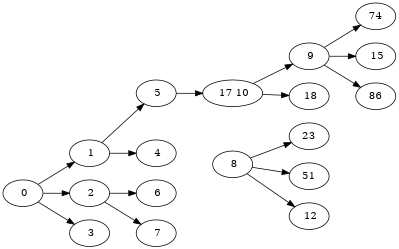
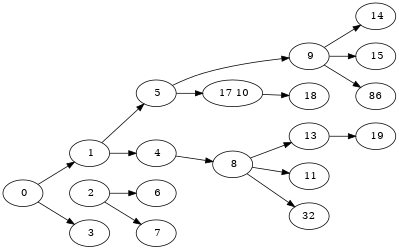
  digraph {
    rankdir=LR
    " 0"
    " 1"
    " 2"
    " 3"
    " 5"
    " 4"
    " 6"
    " 7"
    " 9"
    " 17 10"
    " 8"
-   " 14" [label=74]
+   " 14"
    " 15"
    n14 [label=86]
    " 18"
-   " 13" [label=23]
-   " 11" [label=51]
-   " 12"
+   " 13"
+   " 11"
+   " 12" [label=32]
+   " 19"
    " 0" -> " 1"
-   " 0" -> " 2"
    " 0" -> " 3"
    " 1" -> " 5"
    " 1" -> " 4"
    " 2" -> " 6"
    " 2" -> " 7"
-   " 17 10" -> " 9"
+   " 5" -> " 9"
    " 5" -> " 17 10"
+   " 4" -> " 8"
    " 9" -> " 14"
    " 9" -> " 15"
    " 9" -> n14
    " 17 10" -> " 18"
    " 8" -> " 13"
    " 8" -> " 11"
    " 8" -> " 12"
+   " 13" -> " 19"
  }
